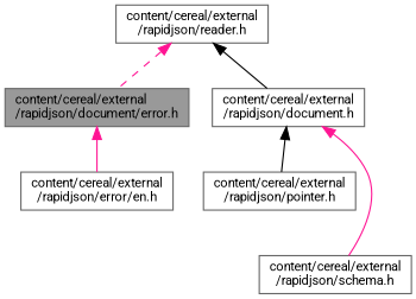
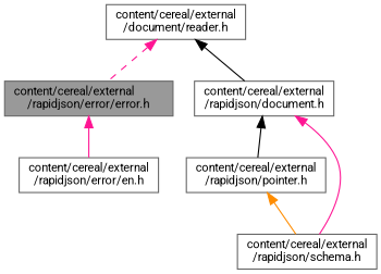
  digraph {
    fontname=Roboto
    node [color=grey40 fillcolor=white fontname=Roboto fontsize=10 shape=box style=filled]
    edge [color=deeppink dir=back fontname=Roboto fontsize=10 labelfontname=Helvetica labelfontsize=10 style=solid]
-   n1 [color=gray40 fillcolor=grey60 fontcolor=black height=0.2 label="content/cereal/external\l/rapidjson/document/error.h" width=0.4]
+   n1 [color=gray40 fillcolor=grey60 fontcolor=black height=0.2 label="content/cereal/external\l/rapidjson/error/error.h" width=0.4]
    n2 [height=0.2 label="content/cereal/external\l/rapidjson/error/en.h" width=0.4]
-   n3 [height=0.2 label="content/cereal/external\l/rapidjson/reader.h" width=0.4]
+   n3 [height=0.2 label="content/cereal/external\l/document/reader.h" width=0.4]
    n4 [height=0.2 label="content/cereal/external\l/rapidjson/document.h" width=0.4]
    n5 [height=0.2 label="content/cereal/external\l/rapidjson/pointer.h" width=0.4]
    n6 [height=0.2 label="content/cereal/external\l/rapidjson/schema.h" width=0.4]
    n1 -> n2
    n3 -> n1 [style=dashed]
    n3 -> n4 [color=black]
    n4 -> n5 [color=black]
    n4 -> n6
+   n5 -> n6 [color=darkorange]
  }
